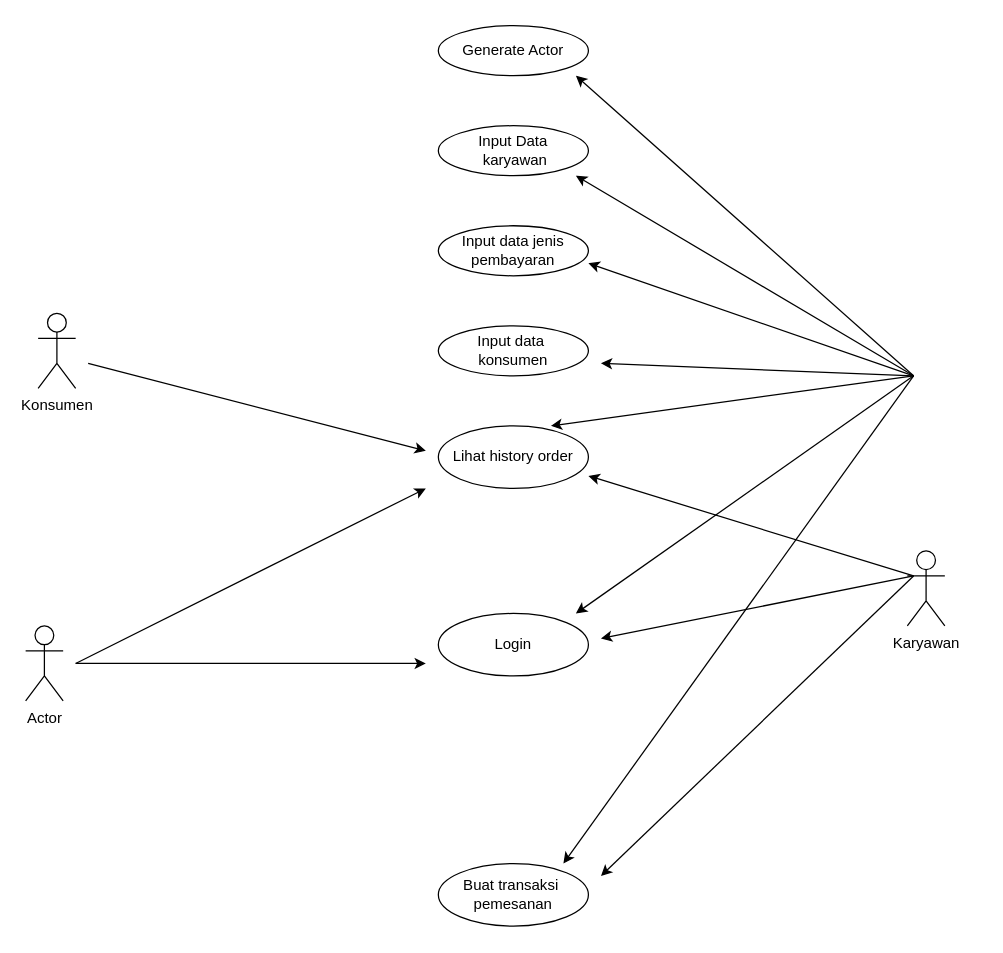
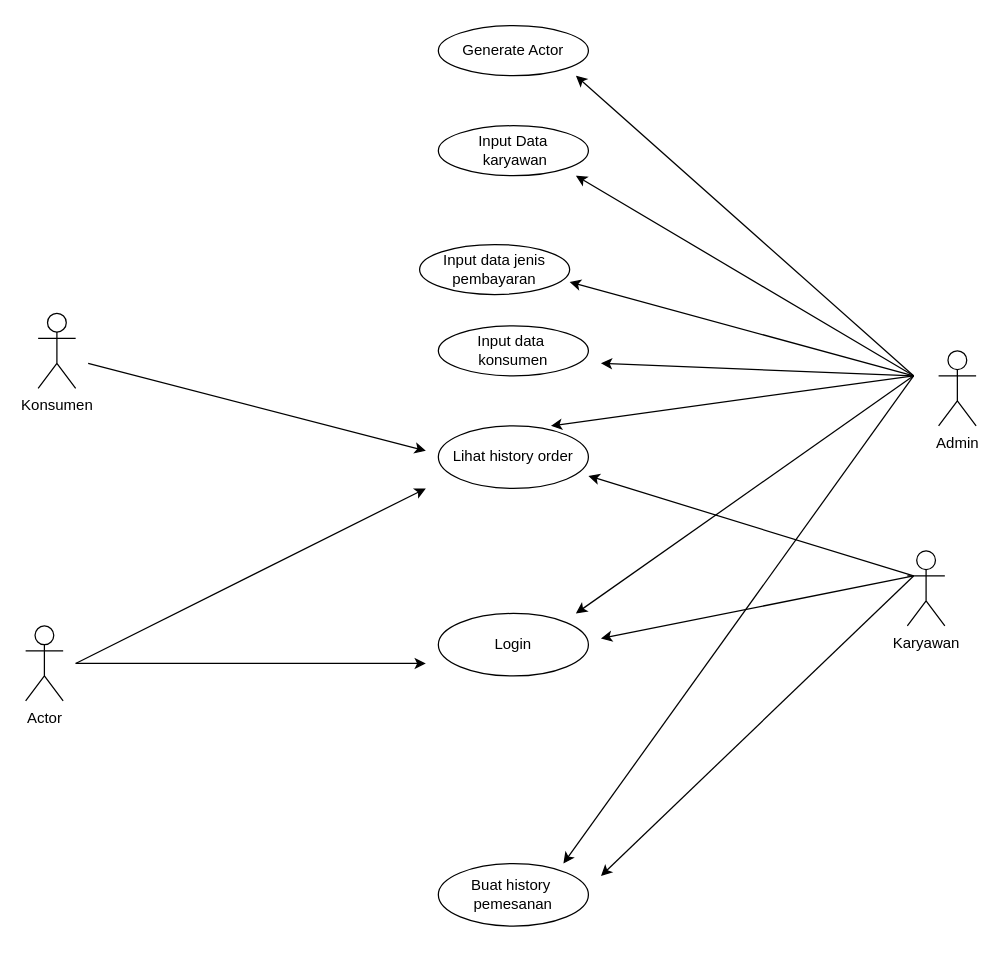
  <mxCell id="0" />
  <mxCell id="1" parent="0" />
  <mxCell id="2" value="Generate Actor" style="ellipse;whiteSpace=wrap;html=1;" vertex="1" parent="1"><mxGeometry x="350" y="20" width="120" height="40" as="geometry" /></mxCell>
  <mxCell id="3" value="Input Data&lt;br&gt;&amp;nbsp;karyawan" style="ellipse;whiteSpace=wrap;html=1;" vertex="1" parent="1"><mxGeometry x="350" y="100" width="120" height="40" as="geometry" /></mxCell>
- <mxCell id="4" value="Input data jenis&lt;br&gt;pembayaran" style="ellipse;whiteSpace=wrap;html=1;" vertex="1" parent="1"><mxGeometry x="350" y="180" width="120" height="40" as="geometry" /></mxCell>
+ <mxCell id="4" value="Input data jenis&lt;br&gt;pembayaran" style="ellipse;whiteSpace=wrap;html=1;" vertex="1" parent="1"><mxGeometry x="335" y="195" width="120" height="40" as="geometry" /></mxCell>
  <mxCell id="5" value="Input data&amp;nbsp;&lt;br&gt;konsumen" style="ellipse;whiteSpace=wrap;html=1;" vertex="1" parent="1"><mxGeometry x="350" y="260" width="120" height="40" as="geometry" /></mxCell>
  <mxCell id="6" value="Lihat history order" style="ellipse;whiteSpace=wrap;html=1;" vertex="1" parent="1"><mxGeometry x="350" y="340" width="120" height="50" as="geometry" /></mxCell>
  <mxCell id="7" value="Login" style="ellipse;whiteSpace=wrap;html=1;" vertex="1" parent="1"><mxGeometry x="350" y="490" width="120" height="50" as="geometry" /></mxCell>
- <mxCell id="8" value="Buat transaksi&amp;nbsp;&lt;br&gt;pemesanan" style="ellipse;whiteSpace=wrap;html=1;" vertex="1" parent="1"><mxGeometry x="350" y="690" width="120" height="50" as="geometry" /></mxCell>
+ <mxCell id="8" value="Buat history&amp;nbsp;&lt;br&gt;pemesanan" style="ellipse;whiteSpace=wrap;html=1;" vertex="1" parent="1"><mxGeometry x="350" y="690" width="120" height="50" as="geometry" /></mxCell>
+ <mxCell id="9" value="Admin" style="shape=umlActor;verticalLabelPosition=bottom;verticalAlign=top;html=1;outlineConnect=0;" vertex="1" parent="1"><mxGeometry x="750" y="280" width="30" height="60" as="geometry" /></mxCell>
  <mxCell id="10" value="Karyawan" style="shape=umlActor;verticalLabelPosition=bottom;verticalAlign=top;html=1;outlineConnect=0;" vertex="1" parent="1"><mxGeometry x="725" y="440" width="30" height="60" as="geometry" /></mxCell>
  <mxCell id="11" value="" style="endArrow=classic;html=1;rounded=0;" edge="1" parent="1"><mxGeometry width="50" height="50" relative="1" as="geometry"><mxPoint x="730" y="300" as="sourcePoint" /><mxPoint x="460" y="60" as="targetPoint" /></mxGeometry></mxCell>
  <mxCell id="12" value="" style="endArrow=classic;html=1;rounded=0;" edge="1" parent="1"><mxGeometry width="50" height="50" relative="1" as="geometry"><mxPoint x="730" y="300" as="sourcePoint" /><mxPoint x="460" y="140" as="targetPoint" /></mxGeometry></mxCell>
  <mxCell id="13" value="" style="endArrow=classic;html=1;rounded=0;entryX=1;entryY=0.75;entryDx=0;entryDy=0;entryPerimeter=0;" edge="1" parent="1" target="4"><mxGeometry width="50" height="50" relative="1" as="geometry"><mxPoint x="730" y="300" as="sourcePoint" /><mxPoint x="420" y="140" as="targetPoint" /></mxGeometry></mxCell>
  <mxCell id="14" value="" style="endArrow=classic;html=1;rounded=0;" edge="1" parent="1"><mxGeometry width="50" height="50" relative="1" as="geometry"><mxPoint x="730" y="300" as="sourcePoint" /><mxPoint x="480" y="290" as="targetPoint" /></mxGeometry></mxCell>
  <mxCell id="15" value="" style="endArrow=classic;html=1;rounded=0;" edge="1" parent="1"><mxGeometry width="50" height="50" relative="1" as="geometry"><mxPoint x="730" y="300" as="sourcePoint" /><mxPoint x="440" y="340" as="targetPoint" /></mxGeometry></mxCell>
  <mxCell id="16" value="" style="endArrow=classic;html=1;rounded=0;" edge="1" parent="1"><mxGeometry width="50" height="50" relative="1" as="geometry"><mxPoint x="730" y="460" as="sourcePoint" /><mxPoint x="470" y="380" as="targetPoint" /></mxGeometry></mxCell>
  <mxCell id="17" value="" style="endArrow=classic;html=1;rounded=0;" edge="1" parent="1"><mxGeometry width="50" height="50" relative="1" as="geometry"><mxPoint x="730" y="300" as="sourcePoint" /><mxPoint x="460" y="490" as="targetPoint" /></mxGeometry></mxCell>
  <mxCell id="18" value="" style="endArrow=classic;html=1;rounded=0;" edge="1" parent="1"><mxGeometry width="50" height="50" relative="1" as="geometry"><mxPoint x="730" y="460" as="sourcePoint" /><mxPoint x="480" y="510" as="targetPoint" /></mxGeometry></mxCell>
  <mxCell id="19" value="" style="endArrow=classic;html=1;rounded=0;" edge="1" parent="1"><mxGeometry width="50" height="50" relative="1" as="geometry"><mxPoint x="730" y="300" as="sourcePoint" /><mxPoint x="450" y="690" as="targetPoint" /></mxGeometry></mxCell>
  <mxCell id="20" value="" style="endArrow=classic;html=1;rounded=0;" edge="1" parent="1"><mxGeometry width="50" height="50" relative="1" as="geometry"><mxPoint x="730" y="460" as="sourcePoint" /><mxPoint x="480" y="700" as="targetPoint" /></mxGeometry></mxCell>
  <mxCell id="21" value="Konsumen" style="shape=umlActor;verticalLabelPosition=bottom;verticalAlign=top;html=1;outlineConnect=0;" vertex="1" parent="1"><mxGeometry x="30" y="250" width="30" height="60" as="geometry" /></mxCell>
  <mxCell id="22" value="" style="endArrow=classic;html=1;rounded=0;" edge="1" parent="1"><mxGeometry width="50" height="50" relative="1" as="geometry"><mxPoint x="70" y="290" as="sourcePoint" /><mxPoint x="340" y="360" as="targetPoint" /></mxGeometry></mxCell>
  <mxCell id="23" value="Actor" style="shape=umlActor;verticalLabelPosition=bottom;verticalAlign=top;html=1;outlineConnect=0;" vertex="1" parent="1"><mxGeometry x="20" y="500" width="30" height="60" as="geometry" /></mxCell>
  <mxCell id="24" value="" style="endArrow=classic;html=1;rounded=0;" edge="1" parent="1"><mxGeometry width="50" height="50" relative="1" as="geometry"><mxPoint x="60" y="530" as="sourcePoint" /><mxPoint x="340" y="390" as="targetPoint" /></mxGeometry></mxCell>
  <mxCell id="25" value="" style="endArrow=classic;html=1;rounded=0;" edge="1" parent="1"><mxGeometry width="50" height="50" relative="1" as="geometry"><mxPoint x="60" y="530" as="sourcePoint" /><mxPoint x="340" y="530" as="targetPoint" /></mxGeometry></mxCell>
